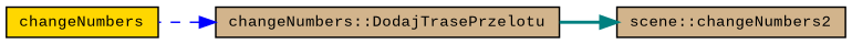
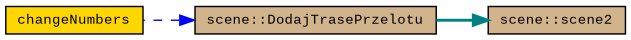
  digraph {
    fontname="Liberation Mono"
    rankdir=RL
    node [color=black fillcolor=tan fontname="Liberation Mono" fontsize=10 shape=record style=filled]
    edge [dir=back fontname="Liberation Mono" fontsize=10 labelfontname=Helvetica labelfontsize=10]
-   n1 [fontcolor=black height=0.2 label="scene::changeNumbers2" width=0.4]
-   n2 [height=0.2 label="changeNumbers::DodajTrasePrzelotu" width=0.4]
+   n1 [fontcolor=black height=0.2 label="scene::scene2" width=0.4]
+   n2 [height=0.2 label="scene::DodajTrasePrzelotu" width=0.4]
    n3 [fillcolor=gold height=0.2 label=changeNumbers width=0.4]
    n1 -> n2 [color=teal style=bold]
    n2 -> n3 [color=blue style=dashed]
  }
